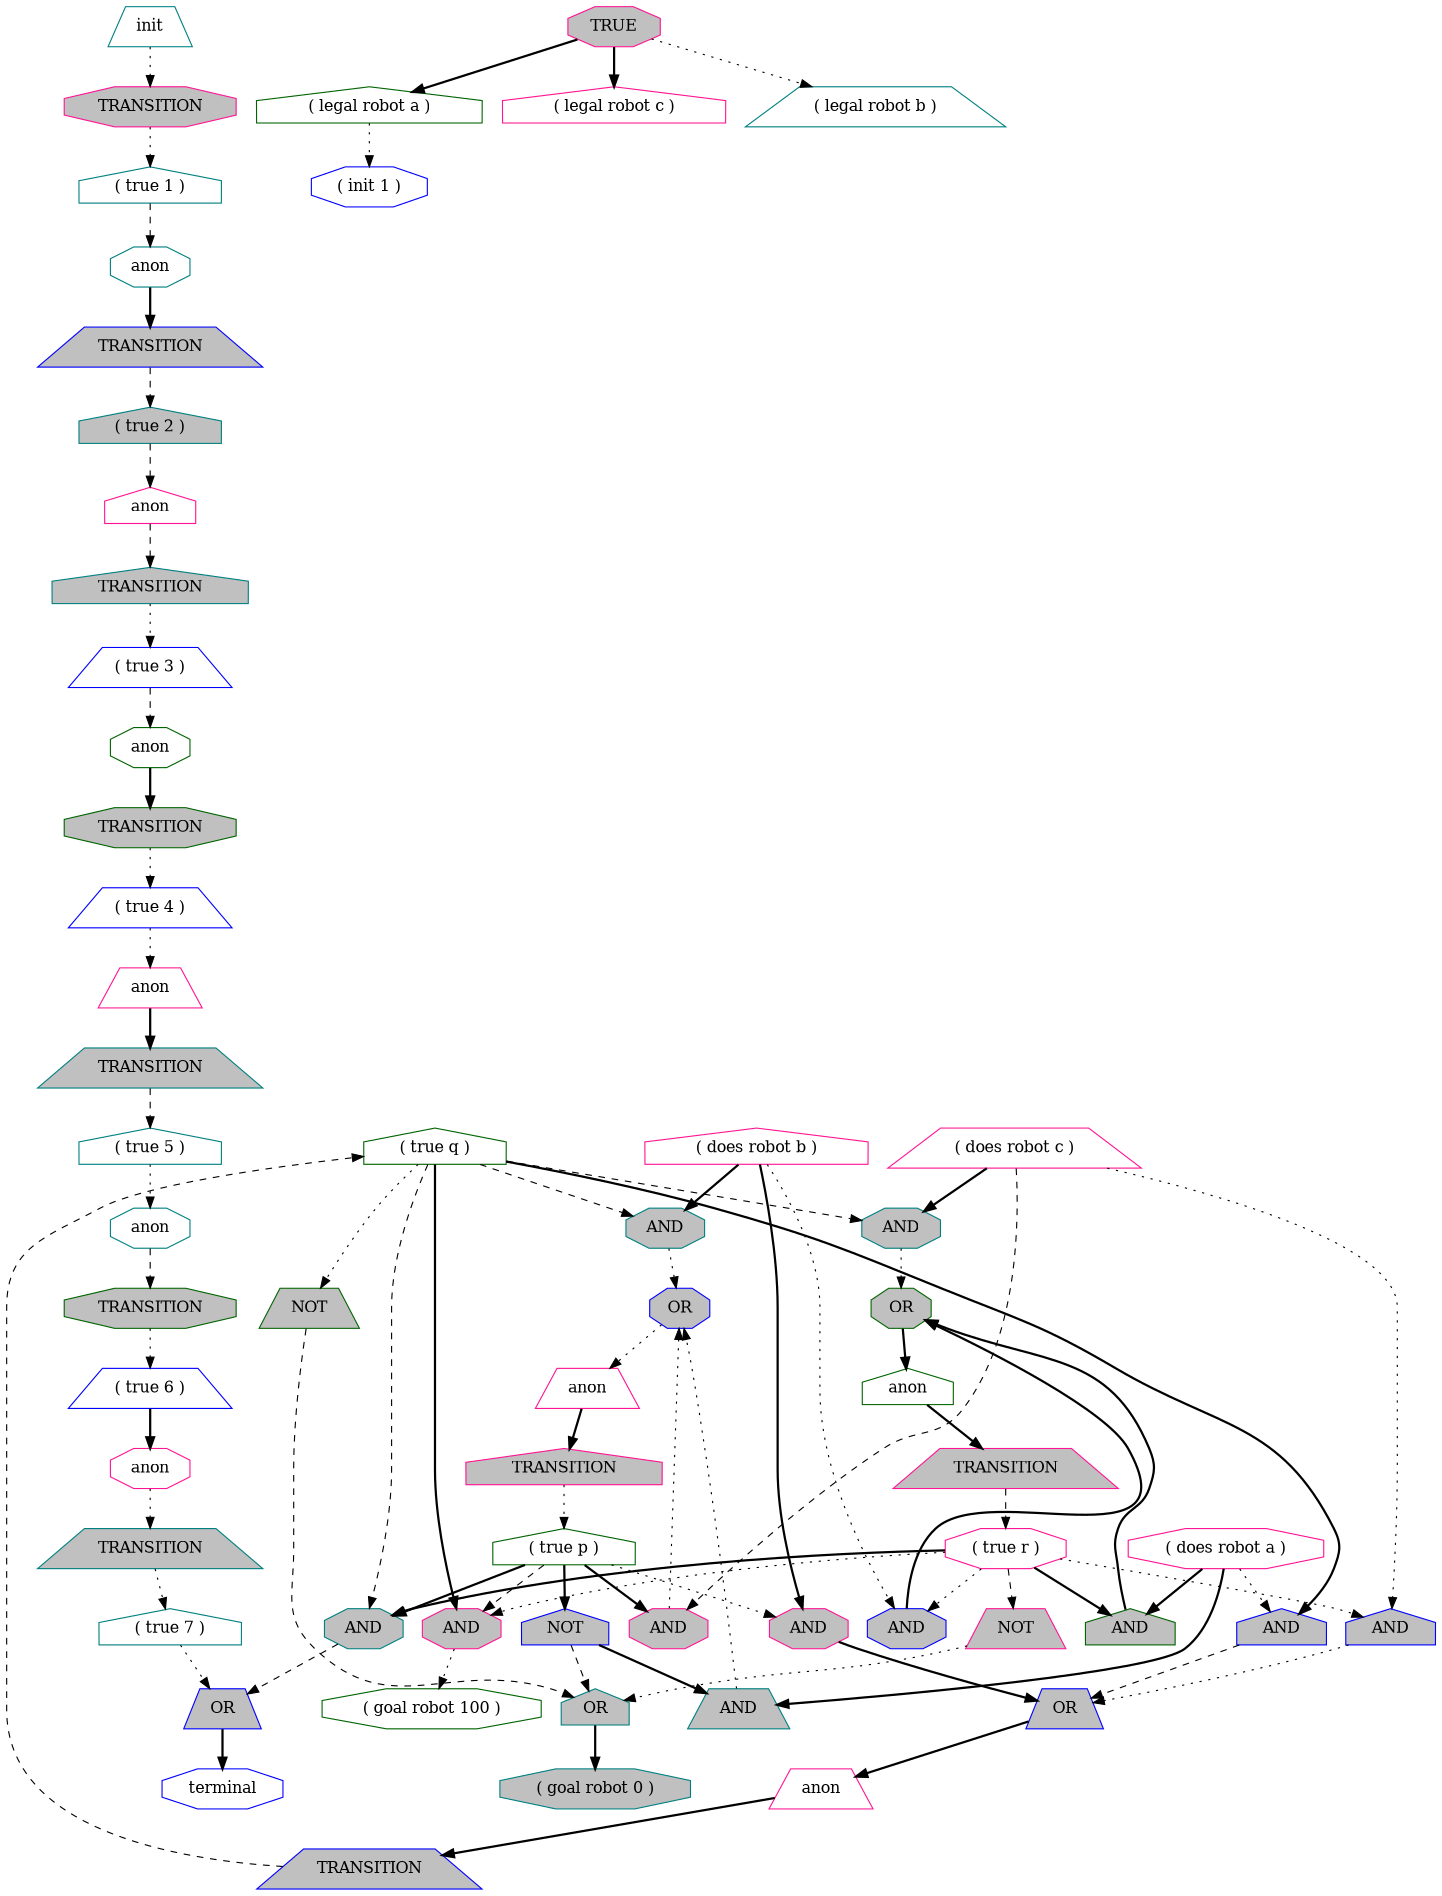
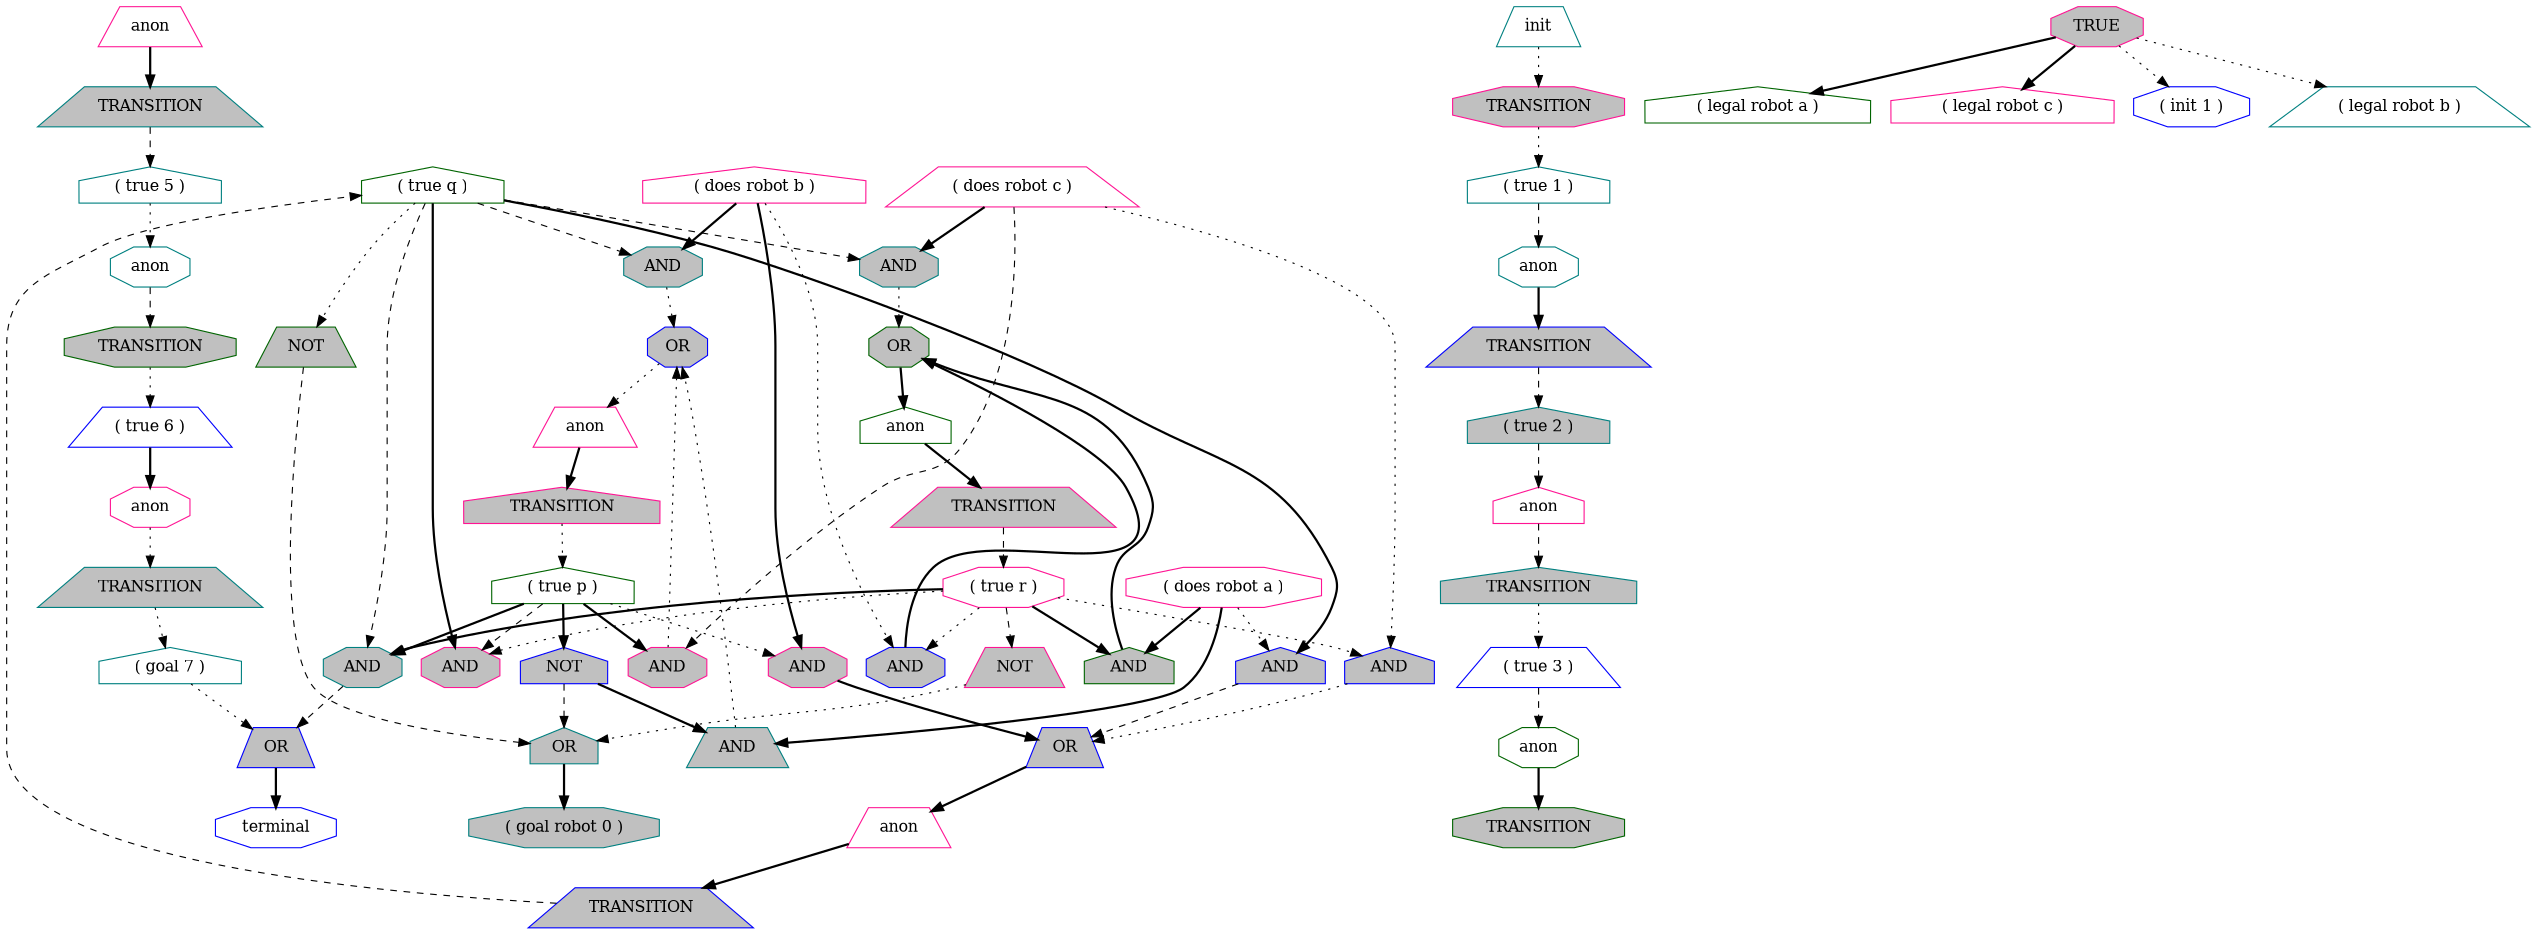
  digraph {
    node [color=deeppink fillcolor=grey shape=octagon style=filled]
    edge [style=bold]
    n1 [color=blue label=OR shape=trapezium]
    n2 [color=blue fillcolor=white label=terminal]
    n3 [color=darkgreen fillcolor=white label="( true q )" shape=house]
    n4 [color=teal label=AND]
    n5 [color=teal label=AND]
    n6 [color=blue label=AND shape=house]
    n7 [label=AND]
    n8 [color=teal label=AND]
    n9 [color=darkgreen label=NOT shape=trapezium]
    n10 [color=blue label=OR]
    n11 [color=blue label=OR shape=trapezium]
-   n12 [color=darkgreen fillcolor=white label="( goal robot 100 )"]
    n13 [color=darkgreen label=OR]
    n14 [color=teal label=OR shape=house]
    n15 [fillcolor=white label=anon shape=trapezium]
    n16 [fillcolor=white label=anon shape=trapezium]
    n17 [color=darkgreen fillcolor=white label=anon shape=house]
    n18 [color=teal label="( goal robot 0 )"]
    n19 [color=darkgreen fillcolor=white label=anon]
    n20 [color=darkgreen label=TRANSITION]
-   n21 [color=blue fillcolor=white label="( true 4 )" shape=trapezium]
    n22 [fillcolor=white label=anon shape=trapezium]
    n23 [color=blue label=AND]
    n24 [label=TRANSITION shape=trapezium]
    n25 [color=teal fillcolor=white label="( true 5 )" shape=house]
    n26 [color=teal fillcolor=white label=anon]
    n27 [color=darkgreen label=TRANSITION]
    n28 [color=blue fillcolor=white label="( true 6 )" shape=trapezium]
    n29 [fillcolor=white label="( does robot b )" shape=house]
    n30 [label=AND]
    n31 [fillcolor=white label="( true r )"]
    n32 [color=darkgreen label=AND shape=house]
    n33 [label=NOT shape=trapezium]
    n34 [color=blue label=AND shape=house]
    n35 [color=teal label=TRANSITION shape=trapezium]
    n36 [color=blue label=TRANSITION shape=trapezium]
    n37 [color=teal label="( true 2 )" shape=house]
    n38 [fillcolor=white label=anon shape=house]
    n39 [color=teal label=TRANSITION shape=house]
    n40 [color=blue label=TRANSITION shape=trapezium]
    n41 [color=blue fillcolor=white label="( true 3 )" shape=trapezium]
    n42 [fillcolor=white label="( does robot a )"]
    n43 [color=teal label=AND shape=trapezium]
    n44 [color=teal fillcolor=white label="( true 1 )" shape=house]
    n45 [color=teal fillcolor=white label=anon]
-   n46 [color=teal fillcolor=white label="( true 7 )" shape=house]
+   n46 [color=teal fillcolor=white label="( goal 7 )" shape=house]
    n47 [color=darkgreen fillcolor=white label="( legal robot a )" shape=house]
    n48 [label=TRANSITION shape=house]
    n49 [color=darkgreen fillcolor=white label="( true p )" shape=house]
    n50 [fillcolor=white label="( does robot c )" shape=trapezium]
    n51 [label=AND]
    n52 [color=blue label=NOT shape=house]
    n53 [fillcolor=white label=anon]
    n54 [color=teal label=TRANSITION shape=trapezium]
    n55 [label=TRUE]
    n56 [fillcolor=white label="( legal robot c )" shape=house]
    n57 [color=blue fillcolor=white label="( init 1 )"]
    n58 [color=teal fillcolor=white label="( legal robot b )" shape=trapezium]
    n59 [label=TRANSITION]
    n60 [color=teal fillcolor=white label=init shape=trapezium]
    n1 -> n2
    n3 -> n4 [style=dashed]
    n3 -> n5 [style=dashed]
    n3 -> n6
    n3 -> n7
    n3 -> n8 [style=dashed]
    n3 -> n9 [style=dotted]
    n4 -> n1 [style=dashed]
    n5 -> n10 [style=dotted]
    n6 -> n11 [style=dashed]
-   n7 -> n12 [style=dotted]
    n8 -> n13 [style=dotted]
    n9 -> n14 [style=dashed]
    n10 -> n15 [style=dotted]
    n11 -> n16
    n13 -> n17
    n14 -> n18
    n15 -> n48
    n16 -> n40
    n17 -> n24
    n19 -> n20
-   n20 -> n21 [style=dotted]
-   n21 -> n22 [style=dotted]
    n22 -> n35
    n23 -> n13
    n24 -> n31 [style=dashed]
    n25 -> n26 [style=dotted]
    n26 -> n27 [style=dashed]
    n27 -> n28 [style=dotted]
    n28 -> n53
    n29 -> n5
    n29 -> n23 [style=dotted]
    n29 -> n30
    n30 -> n11
    n31 -> n4
    n31 -> n7 [style=dotted]
    n31 -> n23 [style=dotted]
    n31 -> n32
    n31 -> n33 [style=dashed]
    n31 -> n34 [style=dotted]
    n32 -> n13
    n33 -> n14 [style=dotted]
    n34 -> n11 [style=dotted]
    n35 -> n25 [style=dashed]
    n36 -> n37 [style=dashed]
    n37 -> n38 [style=dashed]
    n38 -> n39 [style=dashed]
    n39 -> n41 [style=dotted]
    n40 -> n3 [style=dashed]
    n41 -> n19 [style=dashed]
    n42 -> n6 [style=dotted]
    n42 -> n32
    n42 -> n43
    n43 -> n10 [style=dotted]
    n44 -> n45 [style=dashed]
    n45 -> n36
    n46 -> n1 [style=dotted]
    n48 -> n49 [style=dotted]
    n49 -> n4
    n49 -> n7 [style=dashed]
    n49 -> n30 [style=dotted]
    n49 -> n51
    n49 -> n52
    n50 -> n8
    n50 -> n34 [style=dotted]
    n50 -> n51 [style=dashed]
    n51 -> n10 [style=dotted]
    n52 -> n14 [style=dashed]
    n52 -> n43
    n53 -> n54 [style=dotted]
    n54 -> n46 [style=dotted]
    n55 -> n47
    n55 -> n56
-   n47 -> n57 [style=dotted]
+   n55 -> n57 [style=dotted]
    n55 -> n58 [style=dotted]
    n59 -> n44 [style=dotted]
    n60 -> n59 [style=dotted]
  }
